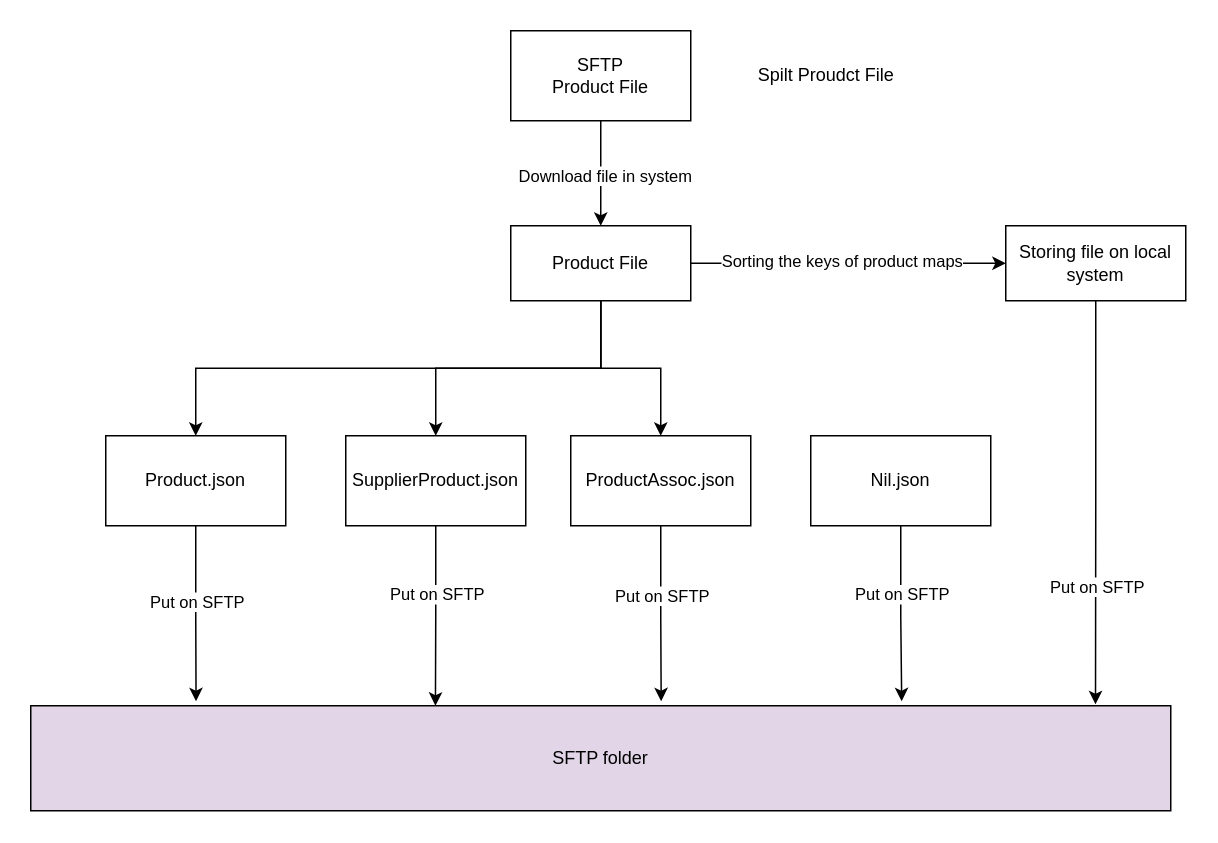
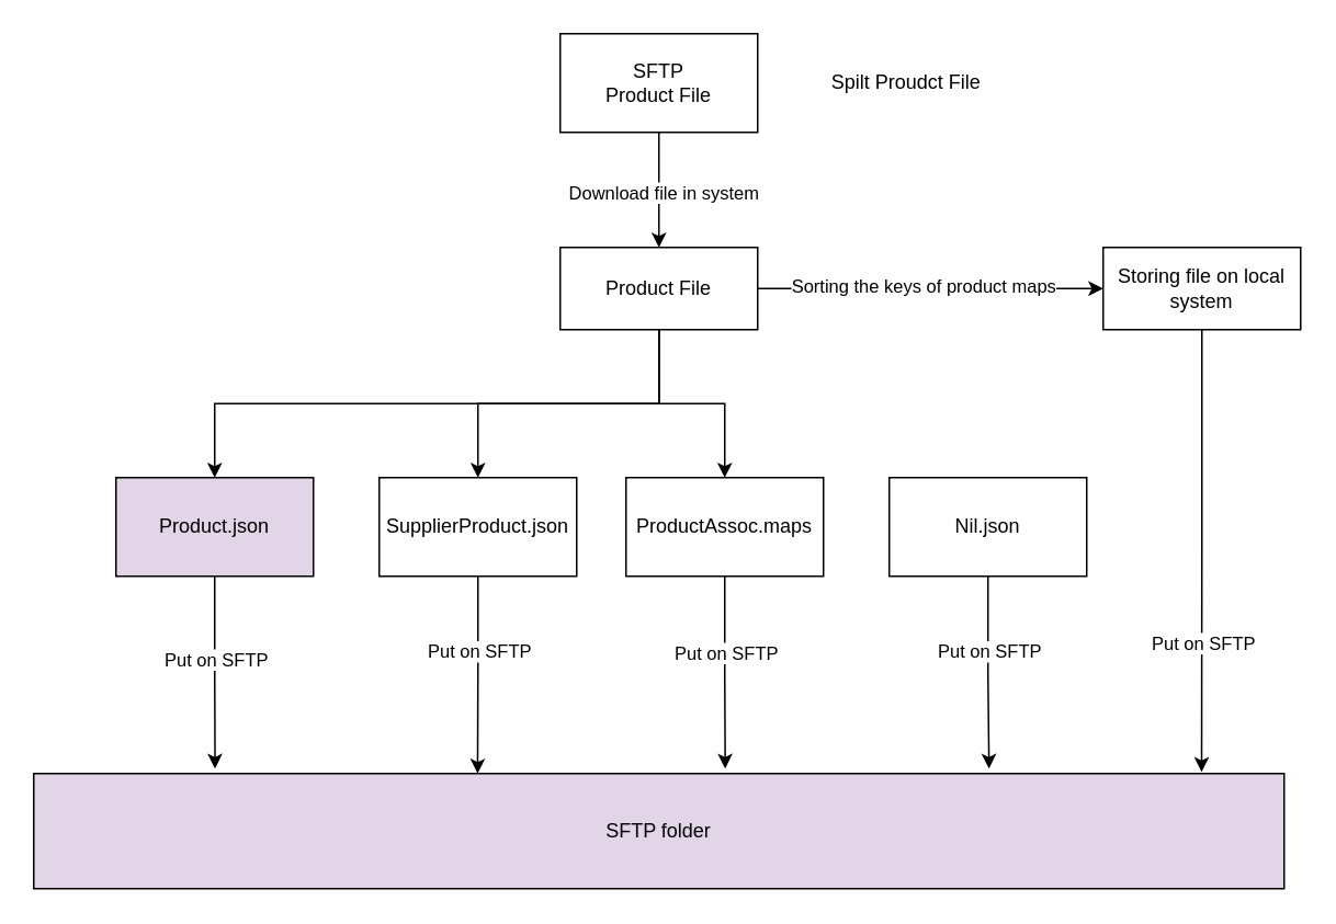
  <mxCell id="0" />
  <mxCell id="1" parent="0" />
  <mxCell id="2" value="SFTP&lt;br&gt;Product File" style="rounded=0;whiteSpace=wrap;html=1;" vertex="1" parent="1"><mxGeometry x="340" y="20" width="120" height="60" as="geometry" /></mxCell>
  <mxCell id="3" style="edgeStyle=orthogonalEdgeStyle;rounded=0;orthogonalLoop=1;jettySize=auto;html=1;exitX=0.5;exitY=1;exitDx=0;exitDy=0;entryX=0.5;entryY=0;entryDx=0;entryDy=0;" edge="1" parent="1" source="9" target="16"><mxGeometry relative="1" as="geometry" /></mxCell>
  <mxCell id="4" style="edgeStyle=orthogonalEdgeStyle;rounded=0;orthogonalLoop=1;jettySize=auto;html=1;" edge="1" parent="1" source="9" target="15"><mxGeometry relative="1" as="geometry"><Array as="points"><mxPoint x="400" y="245" /><mxPoint x="290" y="245" /></Array></mxGeometry></mxCell>
  <mxCell id="5" style="edgeStyle=orthogonalEdgeStyle;rounded=0;orthogonalLoop=1;jettySize=auto;html=1;exitX=0.5;exitY=1;exitDx=0;exitDy=0;entryX=0.5;entryY=0;entryDx=0;entryDy=0;" edge="1" parent="1" source="9" target="14"><mxGeometry relative="1" as="geometry" /></mxCell>
  <mxCell id="6" style="edgeStyle=orthogonalEdgeStyle;rounded=0;orthogonalLoop=1;jettySize=auto;html=1;entryX=0;entryY=0.5;entryDx=0;entryDy=0;" edge="1" parent="1" source="9" target="21"><mxGeometry relative="1" as="geometry" /></mxCell>
  <mxCell id="7" value="&lt;span style=&quot;color: rgba(0, 0, 0, 0); font-family: monospace; font-size: 0px; text-align: start; background-color: rgb(236, 236, 236);&quot;&gt;%3CmxGraphModel%3E%3Croot%3E%3CmxCell%20id%3D%220%22%2F%3E%3CmxCell%20id%3D%221%22%20parent%3D%220%22%2F%3E%3CmxCell%20id%3D%222%22%20value%3D%22Sorting%20the%20keys%20of%20product%20maps%22%20style%3D%22text%3Bhtml%3D1%3Balign%3Dcenter%3BverticalAlign%3Dmiddle%3Bresizable%3D0%3Bpoints%3D%5B%5D%3Bautosize%3D1%3BstrokeColor%3Dnone%3BfillColor%3Dnone%3B%22%20vertex%3D%221%22%20parent%3D%221%22%3E%3CmxGeometry%20x%3D%22855%22%20y%3D%22448%22%20width%3D%22200%22%20height%3D%2230%22%20as%3D%22geometry%22%2F%3E%3C%2FmxCell%3E%3C%2Froot%3E%3C%2FmxGraphModel%3E&lt;/span&gt;" style="edgeLabel;html=1;align=center;verticalAlign=middle;resizable=0;points=[];" vertex="1" connectable="0" parent="6"><mxGeometry x="-0.219" y="2" relative="1" as="geometry"><mxPoint as="offset" /></mxGeometry></mxCell>
  <mxCell id="8" value="Sorting the keys of product maps" style="edgeLabel;html=1;align=center;verticalAlign=middle;resizable=0;points=[];" vertex="1" connectable="0" parent="6"><mxGeometry x="-0.229" y="2" relative="1" as="geometry"><mxPoint x="19" as="offset" /></mxGeometry></mxCell>
  <mxCell id="9" value="Product File" style="rounded=0;whiteSpace=wrap;html=1;" vertex="1" parent="1"><mxGeometry x="340" y="150" width="120" height="50" as="geometry" /></mxCell>
  <mxCell id="10" value="" style="endArrow=classic;html=1;rounded=0;exitX=0.5;exitY=1;exitDx=0;exitDy=0;" edge="1" parent="1" source="2"><mxGeometry width="50" height="50" relative="1" as="geometry"><mxPoint x="360" y="410" as="sourcePoint" /><mxPoint x="400" y="150" as="targetPoint" /></mxGeometry></mxCell>
  <mxCell id="11" value="&lt;span style=&quot;color: rgba(0, 0, 0, 0); font-family: monospace; font-size: 0px; text-align: start; background-color: rgb(236, 236, 236);&quot;&gt;%3CmxGraphModel%3E%3Croot%3E%3CmxCell%20id%3D%220%22%2F%3E%3CmxCell%20id%3D%221%22%20parent%3D%220%22%2F%3E%3CmxCell%20id%3D%222%22%20value%3D%22Download%20file%20in%20system%22%20style%3D%22text%3Bhtml%3D1%3Balign%3Dcenter%3BverticalAlign%3Dmiddle%3Bresizable%3D0%3Bpoints%3D%5B%5D%3Bautosize%3D1%3BstrokeColor%3Dnone%3BfillColor%3Dnone%3B%22%20vertex%3D%221%22%20parent%3D%221%22%3E%3CmxGeometry%20x%3D%22790%22%20y%3D%22370%22%20width%3D%22150%22%20height%3D%2230%22%20as%3D%22geometry%22%2F%3E%3C%2FmxCell%3E%3C%2Froot%3E%3C%2FmxGraphModel%3EDO&lt;/span&gt;" style="edgeLabel;html=1;align=center;verticalAlign=middle;resizable=0;points=[];" vertex="1" connectable="0" parent="10"><mxGeometry x="-0.286" y="1" relative="1" as="geometry"><mxPoint as="offset" /></mxGeometry></mxCell>
  <mxCell id="12" value="Download file in system" style="edgeLabel;html=1;align=center;verticalAlign=middle;resizable=0;points=[];" vertex="1" connectable="0" parent="10"><mxGeometry x="0.029" y="2" relative="1" as="geometry"><mxPoint as="offset" /></mxGeometry></mxCell>
  <mxCell id="13" value="Nil.json" style="rounded=0;whiteSpace=wrap;html=1;" vertex="1" parent="1"><mxGeometry x="540" y="290" width="120" height="60" as="geometry" /></mxCell>
- <mxCell id="14" value="ProductAssoc.json" style="rounded=0;whiteSpace=wrap;html=1;" vertex="1" parent="1"><mxGeometry x="380" y="290" width="120" height="60" as="geometry" /></mxCell>
+ <mxCell id="14" value="ProductAssoc.maps" style="rounded=0;whiteSpace=wrap;html=1;" vertex="1" parent="1"><mxGeometry x="380" y="290" width="120" height="60" as="geometry" /></mxCell>
  <mxCell id="15" value="SupplierProduct.json" style="rounded=0;whiteSpace=wrap;html=1;" vertex="1" parent="1"><mxGeometry x="230" y="290" width="120" height="60" as="geometry" /></mxCell>
- <mxCell id="16" value="Product.json" style="rounded=0;whiteSpace=wrap;html=1;" vertex="1" parent="1"><mxGeometry x="70" y="290" width="120" height="60" as="geometry" /></mxCell>
+ <mxCell id="16" value="Product.json" style="rounded=0;whiteSpace=wrap;html=1;fillColor=#e1d5e7;" vertex="1" parent="1"><mxGeometry x="70" y="290" width="120" height="60" as="geometry" /></mxCell>
  <mxCell id="17" value="SFTP folder" style="rounded=0;whiteSpace=wrap;html=1;fillColor=#e1d5e7;" vertex="1" parent="1"><mxGeometry x="20" y="470" width="760" height="70" as="geometry" /></mxCell>
  <mxCell id="18" value="Spilt Proudct File" style="text;html=1;align=center;verticalAlign=middle;resizable=0;points=[];autosize=1;strokeColor=none;fillColor=none;" vertex="1" parent="1"><mxGeometry x="480" y="35" width="140" height="30" as="geometry" /></mxCell>
  <mxCell id="19" style="edgeStyle=orthogonalEdgeStyle;rounded=0;orthogonalLoop=1;jettySize=auto;html=1;exitX=0.5;exitY=1;exitDx=0;exitDy=0;entryX=0.145;entryY=-0.043;entryDx=0;entryDy=0;entryPerimeter=0;" edge="1" parent="1" source="16" target="17"><mxGeometry relative="1" as="geometry"><mxPoint x="130" y="460" as="targetPoint" /></mxGeometry></mxCell>
  <mxCell id="20" value="Put on SFTP" style="edgeLabel;html=1;align=center;verticalAlign=middle;resizable=0;points=[];" vertex="1" connectable="0" parent="19"><mxGeometry x="0.224" relative="1" as="geometry"><mxPoint y="-21" as="offset" /></mxGeometry></mxCell>
  <mxCell id="21" value="Storing file on local system" style="rounded=0;whiteSpace=wrap;html=1;" vertex="1" parent="1"><mxGeometry x="670" y="150" width="120" height="50" as="geometry" /></mxCell>
  <mxCell id="22" style="edgeStyle=orthogonalEdgeStyle;rounded=0;orthogonalLoop=1;jettySize=auto;html=1;entryX=0.355;entryY=0;entryDx=0;entryDy=0;entryPerimeter=0;" edge="1" parent="1" source="15" target="17"><mxGeometry relative="1" as="geometry" /></mxCell>
  <mxCell id="23" value="Put on SFTP" style="edgeLabel;html=1;align=center;verticalAlign=middle;resizable=0;points=[];" vertex="1" connectable="0" parent="22"><mxGeometry x="-0.052" y="-1" relative="1" as="geometry"><mxPoint x="1" y="-12" as="offset" /></mxGeometry></mxCell>
  <mxCell id="24" style="edgeStyle=orthogonalEdgeStyle;rounded=0;orthogonalLoop=1;jettySize=auto;html=1;entryX=0.553;entryY=-0.043;entryDx=0;entryDy=0;entryPerimeter=0;" edge="1" parent="1" source="14" target="17"><mxGeometry relative="1" as="geometry" /></mxCell>
  <mxCell id="25" value="Put on SFTP" style="edgeLabel;html=1;align=center;verticalAlign=middle;resizable=0;points=[];" vertex="1" connectable="0" parent="24"><mxGeometry x="-0.028" y="-1" relative="1" as="geometry"><mxPoint x="1" y="-11" as="offset" /></mxGeometry></mxCell>
  <mxCell id="26" style="edgeStyle=orthogonalEdgeStyle;rounded=0;orthogonalLoop=1;jettySize=auto;html=1;entryX=0.764;entryY=-0.043;entryDx=0;entryDy=0;entryPerimeter=0;" edge="1" parent="1" source="13" target="17"><mxGeometry relative="1" as="geometry" /></mxCell>
  <mxCell id="27" value="Put on SFTP" style="edgeLabel;html=1;align=center;verticalAlign=middle;resizable=0;points=[];" vertex="1" connectable="0" parent="26"><mxGeometry x="-0.201" y="2" relative="1" as="geometry"><mxPoint x="-2" y="-2" as="offset" /></mxGeometry></mxCell>
  <mxCell id="28" style="edgeStyle=orthogonalEdgeStyle;rounded=0;orthogonalLoop=1;jettySize=auto;html=1;entryX=0.934;entryY=-0.014;entryDx=0;entryDy=0;entryPerimeter=0;" edge="1" parent="1" source="21" target="17"><mxGeometry relative="1" as="geometry" /></mxCell>
  <mxCell id="29" value="&lt;span style=&quot;color: rgba(0, 0, 0, 0); font-family: monospace; font-size: 0px; text-align: start; background-color: rgb(236, 236, 236);&quot;&gt;%3CmxGraphModel%3E%3Croot%3E%3CmxCell%20id%3D%220%22%2F%3E%3CmxCell%20id%3D%221%22%20parent%3D%220%22%2F%3E%3CmxCell%20id%3D%222%22%20value%3D%22Put%20on%20SFTP%22%20style%3D%22text%3Bhtml%3D1%3Balign%3Dcenter%3BverticalAlign%3Dmiddle%3Bresizable%3D0%3Bpoints%3D%5B%5D%3Bautosize%3D1%3BstrokeColor%3Dnone%3BfillColor%3Dnone%3B%22%20vertex%3D%221%22%20parent%3D%221%22%3E%3CmxGeometry%20x%3D%221130%22%20y%3D%22650%22%20width%3D%2290%22%20height%3D%2230%22%20as%3D%22geometry%22%2F%3E%3C%2FmxCell%3E%3C%2Froot%3E%3C%2FmxGraphModel%3EP&lt;/span&gt;" style="edgeLabel;html=1;align=center;verticalAlign=middle;resizable=0;points=[];" vertex="1" connectable="0" parent="28"><mxGeometry x="0.446" y="1" relative="1" as="geometry"><mxPoint y="-1" as="offset" /></mxGeometry></mxCell>
  <mxCell id="30" value="Put on SFTP" style="edgeLabel;html=1;align=center;verticalAlign=middle;resizable=0;points=[];" vertex="1" connectable="0" parent="28"><mxGeometry x="0.268" y="1" relative="1" as="geometry"><mxPoint y="20" as="offset" /></mxGeometry></mxCell>
